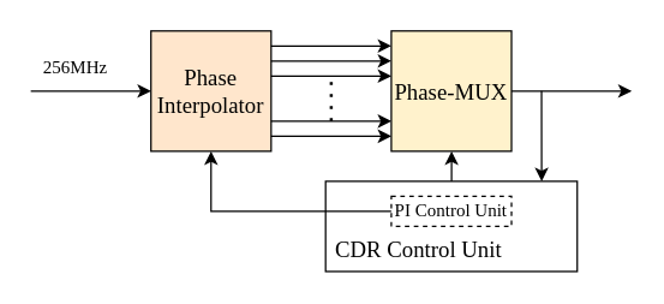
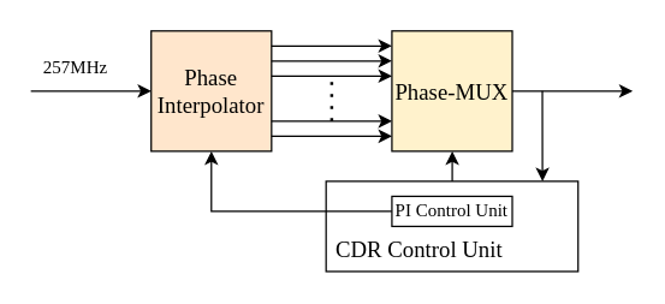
  <mxCell id="0" />
  <mxCell id="1" parent="0" />
  <mxCell id="2" value="&lt;font style=&quot;font-size: 15px;&quot;&gt;Phase Interpolator&lt;/font&gt;" style="whiteSpace=wrap;html=1;aspect=fixed;fontFamily=palatino;fillColor=#ffe6cc;" vertex="1" parent="1"><mxGeometry x="100" y="20" width="80" height="80" as="geometry" /></mxCell>
  <mxCell id="3" value="" style="endArrow=classic;html=1;rounded=0;entryX=0;entryY=0.5;entryDx=0;entryDy=0;" edge="1" parent="1" target="2"><mxGeometry width="50" height="50" relative="1" as="geometry"><mxPoint x="20" y="60" as="sourcePoint" /><mxPoint x="60" y="35" as="targetPoint" /></mxGeometry></mxCell>
- <mxCell id="4" value="&lt;font face=&quot;palatino&quot;&gt;256MHz&lt;/font&gt;" style="text;strokeColor=none;align=center;fillColor=none;html=1;verticalAlign=middle;whiteSpace=wrap;rounded=0;" vertex="1" parent="1"><mxGeometry x="20" y="30" width="60" height="30" as="geometry" /></mxCell>
+ <mxCell id="4" value="&lt;font face=&quot;palatino&quot;&gt;257MHz&lt;/font&gt;" style="text;strokeColor=none;align=center;fillColor=none;html=1;verticalAlign=middle;whiteSpace=wrap;rounded=0;" vertex="1" parent="1"><mxGeometry x="20" y="30" width="60" height="30" as="geometry" /></mxCell>
  <mxCell id="5" value="Phase-MUX" style="whiteSpace=wrap;html=1;aspect=fixed;fontFamily=palatino;fontSize=15;fillColor=#fff2cc;" vertex="1" parent="1"><mxGeometry x="260" y="20" width="80" height="80" as="geometry" /></mxCell>
  <mxCell id="6" value="" style="endArrow=classic;html=1;rounded=0;entryX=0;entryY=0.5;entryDx=0;entryDy=0;" edge="1" parent="1"><mxGeometry width="50" height="50" relative="1" as="geometry"><mxPoint x="180" y="30" as="sourcePoint" /><mxPoint x="260" y="30" as="targetPoint" /></mxGeometry></mxCell>
  <mxCell id="7" value="" style="endArrow=classic;html=1;rounded=0;entryX=0;entryY=0.5;entryDx=0;entryDy=0;" edge="1" parent="1"><mxGeometry width="50" height="50" relative="1" as="geometry"><mxPoint x="180" y="40" as="sourcePoint" /><mxPoint x="260" y="40" as="targetPoint" /></mxGeometry></mxCell>
  <mxCell id="8" value="" style="endArrow=classic;html=1;rounded=0;entryX=0;entryY=0.5;entryDx=0;entryDy=0;" edge="1" parent="1"><mxGeometry width="50" height="50" relative="1" as="geometry"><mxPoint x="180" y="50" as="sourcePoint" /><mxPoint x="260" y="50" as="targetPoint" /></mxGeometry></mxCell>
  <mxCell id="9" value="" style="endArrow=classic;html=1;rounded=0;entryX=0;entryY=0.5;entryDx=0;entryDy=0;" edge="1" parent="1"><mxGeometry width="50" height="50" relative="1" as="geometry"><mxPoint x="180" y="80" as="sourcePoint" /><mxPoint x="260" y="80" as="targetPoint" /></mxGeometry></mxCell>
  <mxCell id="10" value="" style="endArrow=classic;html=1;rounded=0;entryX=0;entryY=0.5;entryDx=0;entryDy=0;" edge="1" parent="1"><mxGeometry width="50" height="50" relative="1" as="geometry"><mxPoint x="180" y="90" as="sourcePoint" /><mxPoint x="260" y="90" as="targetPoint" /></mxGeometry></mxCell>
  <mxCell id="11" value="" style="endArrow=none;dashed=1;html=1;dashPattern=1 3;strokeWidth=2;rounded=0;" edge="1" parent="1"><mxGeometry width="50" height="50" relative="1" as="geometry"><mxPoint x="220" y="80" as="sourcePoint" /><mxPoint x="220" y="50" as="targetPoint" /></mxGeometry></mxCell>
  <mxCell id="12" value="" style="edgeStyle=orthogonalEdgeStyle;rounded=0;orthogonalLoop=1;jettySize=auto;html=1;" edge="1" parent="1" source="13" target="5"><mxGeometry relative="1" as="geometry" /></mxCell>
  <mxCell id="13" value="CDR Control Unit" style="rounded=0;whiteSpace=wrap;html=1;fontFamily=palatino;fontSize=15;align=left;spacingTop=30;spacingLeft=5;" vertex="1" parent="1"><mxGeometry x="216.25" y="120" width="167.5" height="60" as="geometry" /></mxCell>
  <mxCell id="14" value="" style="edgeStyle=orthogonalEdgeStyle;rounded=0;orthogonalLoop=1;jettySize=auto;html=1;" edge="1" parent="1" source="15" target="2"><mxGeometry relative="1" as="geometry" /></mxCell>
- <mxCell id="15" value="PI Control Unit" style="rounded=0;whiteSpace=wrap;html=1;fontFamily=palatino;dashed=1;" vertex="1" parent="1"><mxGeometry x="260" y="130" width="80" height="20" as="geometry" /></mxCell>
+ <mxCell id="15" value="PI Control Unit" style="rounded=0;whiteSpace=wrap;html=1;fontFamily=palatino;" vertex="1" parent="1"><mxGeometry x="260" y="130" width="80" height="20" as="geometry" /></mxCell>
  <mxCell id="16" value="" style="endArrow=classic;html=1;rounded=0;" edge="1" parent="1"><mxGeometry width="50" height="50" relative="1" as="geometry"><mxPoint x="340" y="60" as="sourcePoint" /><mxPoint x="420" y="60" as="targetPoint" /></mxGeometry></mxCell>
  <mxCell id="17" value="" style="endArrow=classic;html=1;rounded=0;entryX=0.978;entryY=0;entryDx=0;entryDy=0;entryPerimeter=0;" edge="1" parent="1"><mxGeometry width="50" height="50" relative="1" as="geometry"><mxPoint x="360" y="60" as="sourcePoint" /><mxPoint x="360.065" y="120" as="targetPoint" /><Array as="points"><mxPoint x="360" y="70" /></Array></mxGeometry></mxCell>
